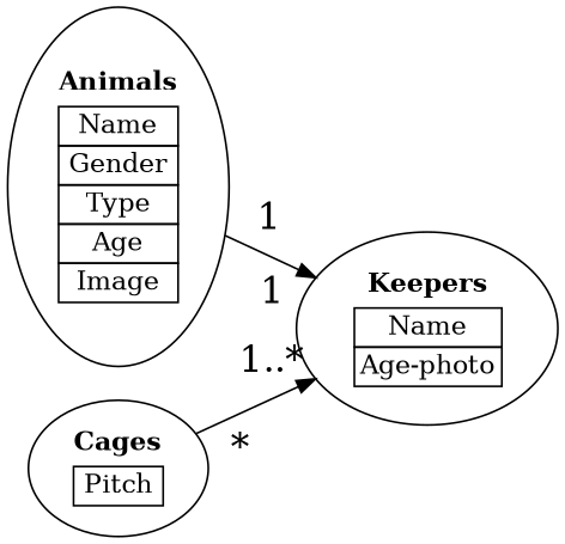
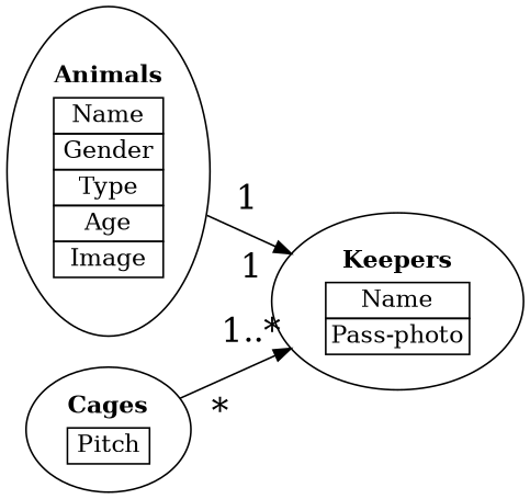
  digraph {
    rankdir=LR
    edge [fontsize=20 labeldistance=2.5]
    n1 [label=<<TABLE BORDER="0" CELLBORDER="0" CELLSPACING="0">     <TR><TD><B>Animals</B></TD></TR>     <TR><TD>         <TABLE BORDER="0" CELLBORDER="1" CELLSPACING="0">             <TR><TD>Name</TD></TR>             <TR><TD>Gender</TD></TR>             <TR><TD>Type</TD></TR>             <TR><TD>Age</TD></TR>             <TR><TD>Image</TD></TR>         </TABLE>     </TD></TR></TABLE>>]
-   n2 [label=<<TABLE BORDER="0" CELLBORDER="0" CELLSPACING="0">     <TR><TD><B>Keepers</B></TD></TR>     <TR><TD>         <TABLE BORDER="0" CELLBORDER="1" CELLSPACING="0">             <TR><TD>Name</TD></TR>             <TR><TD>Age-photo</TD></TR>         </TABLE>     </TD></TR></TABLE>>]
+   n2 [label=<<TABLE BORDER="0" CELLBORDER="0" CELLSPACING="0">     <TR><TD><B>Keepers</B></TD></TR>     <TR><TD>         <TABLE BORDER="0" CELLBORDER="1" CELLSPACING="0">             <TR><TD>Name</TD></TR>             <TR><TD>Pass-photo</TD></TR>         </TABLE>     </TD></TR></TABLE>>]
    n3 [label=<<TABLE BORDER="0" CELLBORDER="0" CELLSPACING="0">     <TR><TD><B>Cages</B></TD></TR>     <TR><TD>         <TABLE BORDER="0" CELLBORDER="1" CELLSPACING="0">             <TR><TD>Pitch</TD></TR>         </TABLE>     </TD></TR></TABLE>>]
    n1 -> n2 [headlabel=1 labelangle=45 taillabel=1]
    n3 -> n2 [headlabel="1..*" labelangle=-45 taillabel="*"]
  }
